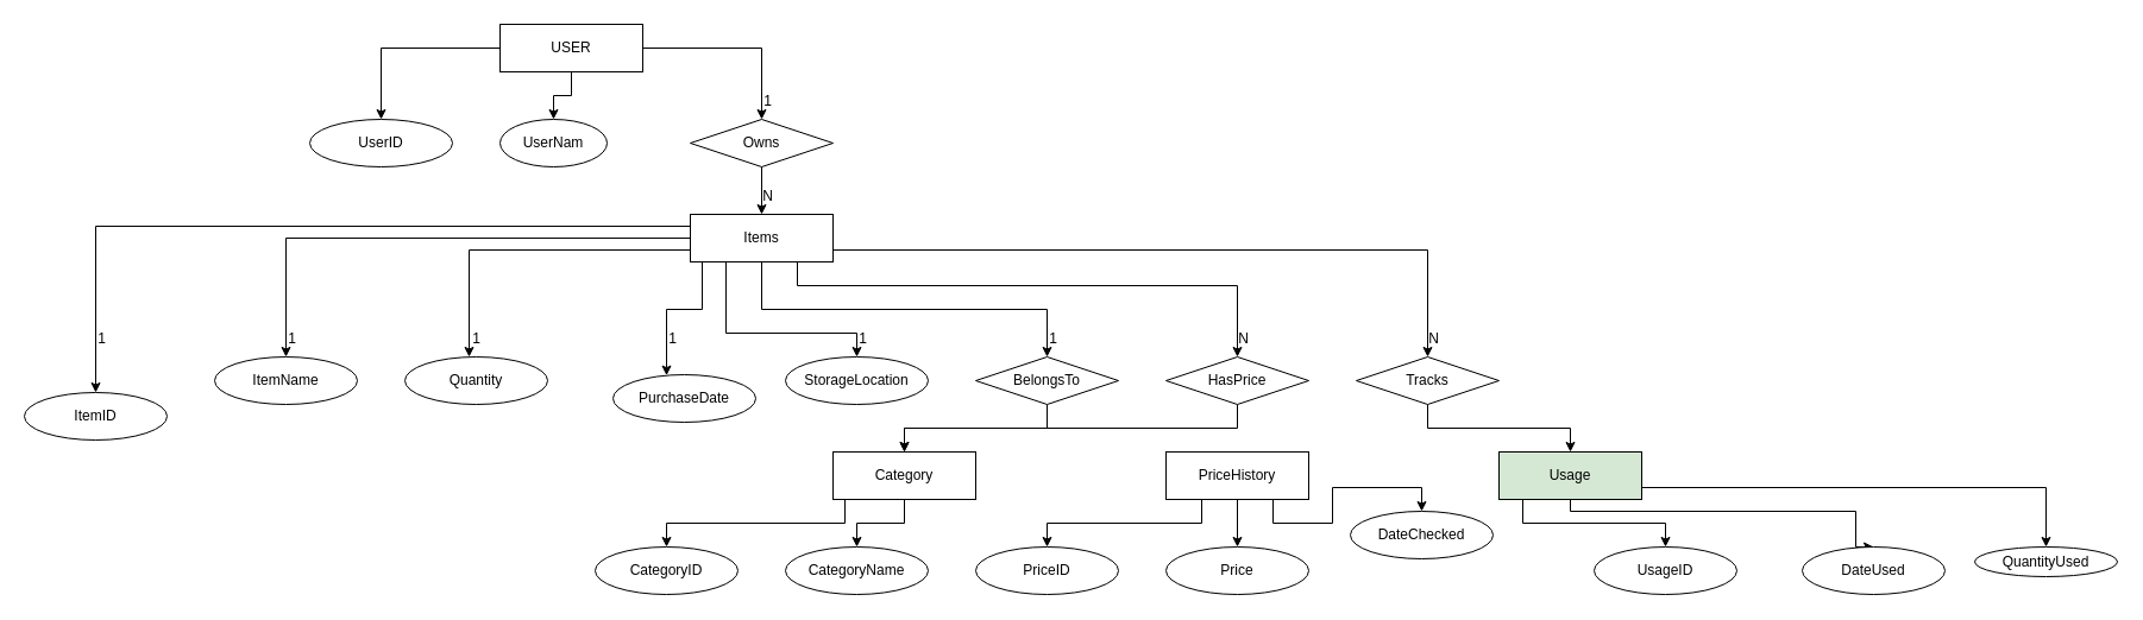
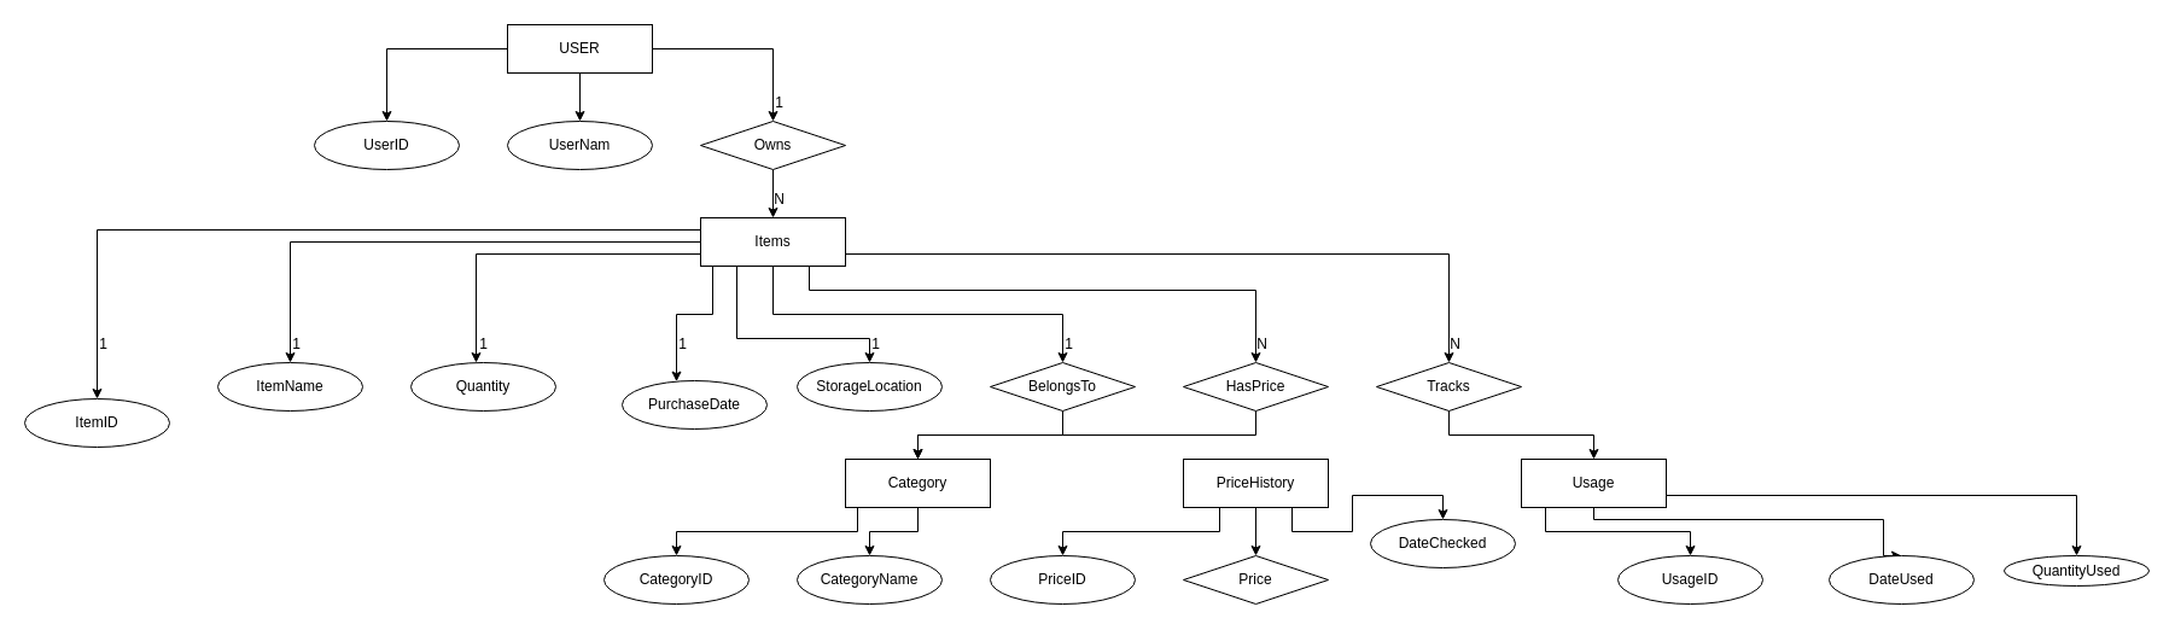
  <mxCell id="0" />
  <mxCell id="1" parent="0" />
  <mxCell id="2" style="edgeStyle=orthogonalEdgeStyle;rounded=0;orthogonalLoop=1;jettySize=auto;html=1;entryX=0.5;entryY=0;entryDx=0;entryDy=0;" edge="1" parent="1" source="5" target="7"><mxGeometry relative="1" as="geometry" /></mxCell>
  <mxCell id="3" value="" style="edgeStyle=orthogonalEdgeStyle;rounded=0;orthogonalLoop=1;jettySize=auto;html=1;" edge="1" parent="1" source="5" target="6"><mxGeometry relative="1" as="geometry" /></mxCell>
  <mxCell id="4" style="edgeStyle=orthogonalEdgeStyle;rounded=0;orthogonalLoop=1;jettySize=auto;html=1;entryX=0.5;entryY=0;entryDx=0;entryDy=0;" edge="1" parent="1" source="5" target="9"><mxGeometry relative="1" as="geometry" /></mxCell>
  <mxCell id="5" value="USER" style="rounded=0;whiteSpace=wrap;html=1;" vertex="1" parent="1"><mxGeometry x="420" y="20" width="120" height="40" as="geometry" /></mxCell>
- <mxCell id="6" value="UserNam" style="ellipse;whiteSpace=wrap;html=1;" vertex="1" parent="1"><mxGeometry x="420" y="100" width="90" height="40" as="geometry" /></mxCell>
+ <mxCell id="6" value="UserNam" style="ellipse;whiteSpace=wrap;html=1;" vertex="1" parent="1"><mxGeometry x="420" y="100" width="120" height="40" as="geometry" /></mxCell>
  <mxCell id="7" value="UserID" style="ellipse;whiteSpace=wrap;html=1;" vertex="1" parent="1"><mxGeometry y="100" width="120" height="40" as="geometry" x="260" /></mxCell>
  <mxCell id="8" style="edgeStyle=orthogonalEdgeStyle;rounded=0;orthogonalLoop=1;jettySize=auto;html=1;exitX=0.5;exitY=1;exitDx=0;exitDy=0;entryX=0.5;entryY=0;entryDx=0;entryDy=0;" edge="1" parent="1" source="9" target="17"><mxGeometry relative="1" as="geometry" /></mxCell>
  <mxCell id="9" value="Owns" style="rhombus;whiteSpace=wrap;html=1;" vertex="1" parent="1"><mxGeometry x="580" y="100" width="120" height="40" as="geometry" /></mxCell>
  <mxCell id="10" style="edgeStyle=orthogonalEdgeStyle;rounded=0;orthogonalLoop=1;jettySize=auto;html=1;exitX=0.5;exitY=1;exitDx=0;exitDy=0;entryX=0.5;entryY=0;entryDx=0;entryDy=0;" edge="1" parent="1" source="17" target="25"><mxGeometry relative="1" as="geometry" /></mxCell>
  <mxCell id="11" style="edgeStyle=orthogonalEdgeStyle;rounded=0;orthogonalLoop=1;jettySize=auto;html=1;exitX=0.75;exitY=1;exitDx=0;exitDy=0;entryX=0.5;entryY=0;entryDx=0;entryDy=0;" edge="1" parent="1" target="27"><mxGeometry relative="1" as="geometry"><mxPoint x="670" y="210" as="sourcePoint" /><mxPoint x="1040" y="290" as="targetPoint" /><Array as="points"><mxPoint x="670" y="240" /><mxPoint x="1040" y="240" /></Array></mxGeometry></mxCell>
  <mxCell id="12" style="edgeStyle=orthogonalEdgeStyle;rounded=0;orthogonalLoop=1;jettySize=auto;html=1;exitX=1;exitY=1;exitDx=0;exitDy=0;entryX=0.5;entryY=0;entryDx=0;entryDy=0;" edge="1" parent="1" source="17" target="41"><mxGeometry relative="1" as="geometry"><Array as="points"><mxPoint x="700" y="210" /><mxPoint x="1200" y="210" /></Array></mxGeometry></mxCell>
  <mxCell id="13" style="edgeStyle=orthogonalEdgeStyle;rounded=0;orthogonalLoop=1;jettySize=auto;html=1;exitX=0.25;exitY=1;exitDx=0;exitDy=0;" edge="1" parent="1" source="17" target="19"><mxGeometry relative="1" as="geometry"><Array as="points"><mxPoint x="610" y="280" /><mxPoint x="720" y="280" /></Array></mxGeometry></mxCell>
  <mxCell id="14" style="edgeStyle=orthogonalEdgeStyle;rounded=0;orthogonalLoop=1;jettySize=auto;html=1;exitX=0;exitY=1;exitDx=0;exitDy=0;" edge="1" parent="1" source="17" target="18"><mxGeometry relative="1" as="geometry"><Array as="points"><mxPoint x="590" y="220" /><mxPoint x="590" y="260" /><mxPoint x="560" y="260" /></Array></mxGeometry></mxCell>
  <mxCell id="15" style="edgeStyle=orthogonalEdgeStyle;rounded=0;orthogonalLoop=1;jettySize=auto;html=1;exitX=0;exitY=0.5;exitDx=0;exitDy=0;entryX=0.5;entryY=0;entryDx=0;entryDy=0;" edge="1" parent="1" source="17" target="21"><mxGeometry relative="1" as="geometry" /></mxCell>
  <mxCell id="16" style="edgeStyle=orthogonalEdgeStyle;rounded=0;orthogonalLoop=1;jettySize=auto;html=1;exitX=0;exitY=0;exitDx=0;exitDy=0;entryX=0.5;entryY=0;entryDx=0;entryDy=0;" edge="1" parent="1" source="17" target="22"><mxGeometry relative="1" as="geometry"><Array as="points"><mxPoint x="580" y="190" /><mxPoint x="80" y="190" /></Array></mxGeometry></mxCell>
  <mxCell id="17" value="Items" style="rounded=0;whiteSpace=wrap;html=1;" vertex="1" parent="1"><mxGeometry x="580" y="180" width="120" height="40" as="geometry" /></mxCell>
  <mxCell id="18" value="PurchaseDate" style="ellipse;whiteSpace=wrap;html=1;" vertex="1" parent="1"><mxGeometry x="515" y="315" width="120" height="40" as="geometry" /></mxCell>
  <mxCell id="19" value="StorageLocation" style="ellipse;whiteSpace=wrap;html=1;" vertex="1" parent="1"><mxGeometry x="660" y="300" width="120" height="40" as="geometry" /></mxCell>
  <mxCell id="20" value="Quantity" style="ellipse;whiteSpace=wrap;html=1;" vertex="1" parent="1"><mxGeometry x="340" y="300" width="120" height="40" as="geometry" /></mxCell>
  <mxCell id="21" value="ItemName" style="ellipse;whiteSpace=wrap;html=1;" vertex="1" parent="1"><mxGeometry x="180" y="300" width="120" height="40" as="geometry" /></mxCell>
  <mxCell id="22" value="ItemID" style="ellipse;whiteSpace=wrap;html=1;" vertex="1" parent="1"><mxGeometry x="20" y="330" width="120" height="40" as="geometry" /></mxCell>
  <mxCell id="23" style="edgeStyle=orthogonalEdgeStyle;rounded=0;orthogonalLoop=1;jettySize=auto;html=1;exitX=0.5;exitY=1;exitDx=0;exitDy=0;" edge="1" parent="1" source="20" target="20"><mxGeometry relative="1" as="geometry" /></mxCell>
  <mxCell id="24" style="edgeStyle=orthogonalEdgeStyle;rounded=0;orthogonalLoop=1;jettySize=auto;html=1;exitX=0.5;exitY=1;exitDx=0;exitDy=0;entryX=0.5;entryY=0;entryDx=0;entryDy=0;" edge="1" parent="1" source="25" target="30"><mxGeometry relative="1" as="geometry" /></mxCell>
  <mxCell id="25" value="BelongsTo" style="rhombus;whiteSpace=wrap;html=1;" vertex="1" parent="1"><mxGeometry x="820" y="300" width="120" height="40" as="geometry" /></mxCell>
  <mxCell id="26" style="edgeStyle=orthogonalEdgeStyle;rounded=0;orthogonalLoop=1;jettySize=auto;html=1;exitX=0.5;exitY=1;exitDx=0;exitDy=0;" edge="1" parent="1" source="27" target="30"><mxGeometry relative="1" as="geometry" /></mxCell>
  <mxCell id="27" value="HasPrice" style="rhombus;whiteSpace=wrap;html=1;" vertex="1" parent="1"><mxGeometry x="980" y="300" width="120" height="40" as="geometry" /></mxCell>
  <mxCell id="28" style="edgeStyle=orthogonalEdgeStyle;rounded=0;orthogonalLoop=1;jettySize=auto;html=1;entryX=0.5;entryY=0;entryDx=0;entryDy=0;" edge="1" parent="1" source="30" target="39"><mxGeometry relative="1" as="geometry" /></mxCell>
  <mxCell id="29" style="edgeStyle=orthogonalEdgeStyle;rounded=0;orthogonalLoop=1;jettySize=auto;html=1;exitX=0;exitY=1;exitDx=0;exitDy=0;entryX=0.5;entryY=0;entryDx=0;entryDy=0;" edge="1" parent="1" source="30" target="38"><mxGeometry relative="1" as="geometry"><Array as="points"><mxPoint x="710" y="420" /><mxPoint x="710" y="440" /><mxPoint x="560" y="440" /></Array></mxGeometry></mxCell>
  <mxCell id="30" value="Category" style="rounded=0;whiteSpace=wrap;html=1;" vertex="1" parent="1"><mxGeometry x="700" y="380" width="120" height="40" as="geometry" /></mxCell>
  <mxCell id="31" value="DateChecked" style="ellipse;whiteSpace=wrap;html=1;" vertex="1" parent="1"><mxGeometry x="1135" y="430" width="120" height="40" as="geometry" /></mxCell>
  <mxCell id="32" value="PriceID" style="ellipse;whiteSpace=wrap;html=1;" vertex="1" parent="1"><mxGeometry x="820" y="460" width="120" height="40" as="geometry" /></mxCell>
  <mxCell id="33" style="edgeStyle=orthogonalEdgeStyle;rounded=0;orthogonalLoop=1;jettySize=auto;html=1;exitX=0.5;exitY=1;exitDx=0;exitDy=0;entryX=0.5;entryY=0;entryDx=0;entryDy=0;" edge="1" parent="1" source="36" target="37"><mxGeometry relative="1" as="geometry" /></mxCell>
  <mxCell id="34" style="edgeStyle=orthogonalEdgeStyle;rounded=0;orthogonalLoop=1;jettySize=auto;html=1;exitX=0.25;exitY=1;exitDx=0;exitDy=0;entryX=0.5;entryY=0;entryDx=0;entryDy=0;" edge="1" parent="1" source="36" target="32"><mxGeometry relative="1" as="geometry" /></mxCell>
  <mxCell id="35" style="edgeStyle=orthogonalEdgeStyle;rounded=0;orthogonalLoop=1;jettySize=auto;html=1;exitX=0.75;exitY=1;exitDx=0;exitDy=0;" edge="1" parent="1" source="36" target="31"><mxGeometry relative="1" as="geometry" /></mxCell>
  <mxCell id="36" value="PriceHistory" style="rounded=0;whiteSpace=wrap;html=1;" vertex="1" parent="1"><mxGeometry x="980" y="380" width="120" height="40" as="geometry" /></mxCell>
- <mxCell id="37" value="Price" style="ellipse;whiteSpace=wrap;html=1;" vertex="1" parent="1"><mxGeometry x="980" y="460" width="120" height="40" as="geometry" /></mxCell>
+ <mxCell id="37" value="Price" style="rhombus;whiteSpace=wrap;html=1;" vertex="1" parent="1"><mxGeometry x="980" y="460" width="120" height="40" as="geometry" /></mxCell>
  <mxCell id="38" value="CategoryID" style="ellipse;whiteSpace=wrap;html=1;" vertex="1" parent="1"><mxGeometry x="500" y="460" width="120" height="40" as="geometry" /></mxCell>
  <mxCell id="39" value="CategoryName" style="ellipse;whiteSpace=wrap;html=1;" vertex="1" parent="1"><mxGeometry x="660" y="460" width="120" height="40" as="geometry" /></mxCell>
  <mxCell id="40" style="edgeStyle=orthogonalEdgeStyle;rounded=0;orthogonalLoop=1;jettySize=auto;html=1;entryX=0.5;entryY=0;entryDx=0;entryDy=0;" edge="1" parent="1" source="41" target="45"><mxGeometry relative="1" as="geometry" /></mxCell>
  <mxCell id="41" value="Tracks" style="rhombus;whiteSpace=wrap;html=1;" vertex="1" parent="1"><mxGeometry x="1140" y="300" width="120" height="40" as="geometry" /></mxCell>
  <mxCell id="42" style="edgeStyle=orthogonalEdgeStyle;rounded=0;orthogonalLoop=1;jettySize=auto;html=1;" edge="1" parent="1" source="45" target="46"><mxGeometry relative="1" as="geometry"><Array as="points"><mxPoint x="1280" y="440" /><mxPoint x="1400" y="440" /></Array></mxGeometry></mxCell>
  <mxCell id="43" style="edgeStyle=orthogonalEdgeStyle;rounded=0;orthogonalLoop=1;jettySize=auto;html=1;exitX=1;exitY=0.5;exitDx=0;exitDy=0;entryX=0.5;entryY=0;entryDx=0;entryDy=0;" edge="1" parent="1" target="47"><mxGeometry relative="1" as="geometry"><mxPoint x="1380" y="410" as="sourcePoint" /><mxPoint x="1560" y="470" as="targetPoint" /><Array as="points"><mxPoint x="1320" y="410" /><mxPoint x="1320" y="430" /><mxPoint x="1560" y="430" /></Array></mxGeometry></mxCell>
  <mxCell id="44" style="edgeStyle=orthogonalEdgeStyle;rounded=0;orthogonalLoop=1;jettySize=auto;html=1;entryX=0.5;entryY=0;entryDx=0;entryDy=0;" edge="1" parent="1" source="45" target="48"><mxGeometry relative="1" as="geometry"><Array as="points"><mxPoint x="1720" y="410" /></Array></mxGeometry></mxCell>
- <mxCell id="45" value="Usage" style="rounded=0;whiteSpace=wrap;html=1;fillColor=#d5e8d4;" vertex="1" parent="1"><mxGeometry x="1260" y="380" width="120" height="40" as="geometry" /></mxCell>
+ <mxCell id="45" value="Usage" style="rounded=0;whiteSpace=wrap;html=1;" vertex="1" parent="1"><mxGeometry x="1260" y="380" width="120" height="40" as="geometry" /></mxCell>
  <mxCell id="46" value="UsageID" style="ellipse;whiteSpace=wrap;html=1;" vertex="1" parent="1"><mxGeometry x="1340" y="460" width="120" height="40" as="geometry" /></mxCell>
  <mxCell id="47" value="DateUsed" style="ellipse;whiteSpace=wrap;html=1;" vertex="1" parent="1"><mxGeometry x="1515" y="460" width="120" height="40" as="geometry" /></mxCell>
  <mxCell id="48" value="QuantityUsed" style="ellipse;whiteSpace=wrap;html=1;" vertex="1" parent="1"><mxGeometry x="1660" y="460" width="120" height="25" as="geometry" /></mxCell>
  <mxCell id="49" style="edgeStyle=orthogonalEdgeStyle;rounded=0;orthogonalLoop=1;jettySize=auto;html=1;exitX=0;exitY=0.75;exitDx=0;exitDy=0;entryX=0.45;entryY=0;entryDx=0;entryDy=0;entryPerimeter=0;" edge="1" parent="1" source="17" target="20"><mxGeometry relative="1" as="geometry"><Array as="points"><mxPoint x="394" y="210" /></Array></mxGeometry></mxCell>
  <mxCell id="50" value="1" style="text;html=1;align=center;verticalAlign=middle;resizable=0;points=[];autosize=1;strokeColor=none;fillColor=none;" vertex="1" parent="1"><mxGeometry x="630" y="70" width="30" height="30" as="geometry" /></mxCell>
  <mxCell id="51" value="N" style="text;html=1;align=center;verticalAlign=middle;resizable=0;points=[];autosize=1;strokeColor=none;fillColor=none;" vertex="1" parent="1"><mxGeometry x="630" y="150" width="30" height="30" as="geometry" /></mxCell>
  <mxCell id="52" value="1" style="text;html=1;align=center;verticalAlign=middle;resizable=0;points=[];autosize=1;strokeColor=none;fillColor=none;" vertex="1" parent="1"><mxGeometry x="70" y="270" width="30" height="30" as="geometry" /></mxCell>
  <mxCell id="53" value="1" style="text;html=1;align=center;verticalAlign=middle;resizable=0;points=[];autosize=1;strokeColor=none;fillColor=none;" vertex="1" parent="1"><mxGeometry x="230" y="270" width="30" height="30" as="geometry" /></mxCell>
  <mxCell id="54" value="1" style="text;html=1;align=center;verticalAlign=middle;resizable=0;points=[];autosize=1;strokeColor=none;fillColor=none;" vertex="1" parent="1"><mxGeometry x="385" y="270" width="30" height="30" as="geometry" /></mxCell>
  <mxCell id="55" value="1" style="text;html=1;align=center;verticalAlign=middle;resizable=0;points=[];autosize=1;strokeColor=none;fillColor=none;" vertex="1" parent="1"><mxGeometry x="550" y="270" width="30" height="30" as="geometry" /></mxCell>
  <mxCell id="56" value="1" style="text;html=1;align=center;verticalAlign=middle;resizable=0;points=[];autosize=1;strokeColor=none;fillColor=none;" vertex="1" parent="1"><mxGeometry x="710" y="270" width="30" height="30" as="geometry" /></mxCell>
  <mxCell id="57" value="1" style="text;html=1;align=center;verticalAlign=middle;resizable=0;points=[];autosize=1;strokeColor=none;fillColor=none;" vertex="1" parent="1"><mxGeometry x="870" y="270" width="30" height="30" as="geometry" /></mxCell>
  <mxCell id="58" value="N" style="text;html=1;align=center;verticalAlign=middle;resizable=0;points=[];autosize=1;strokeColor=none;fillColor=none;" vertex="1" parent="1"><mxGeometry x="1030" y="270" width="30" height="30" as="geometry" /></mxCell>
  <mxCell id="59" value="N" style="text;html=1;align=center;verticalAlign=middle;resizable=0;points=[];autosize=1;strokeColor=none;fillColor=none;" vertex="1" parent="1"><mxGeometry x="1190" y="270" width="30" height="30" as="geometry" /></mxCell>
